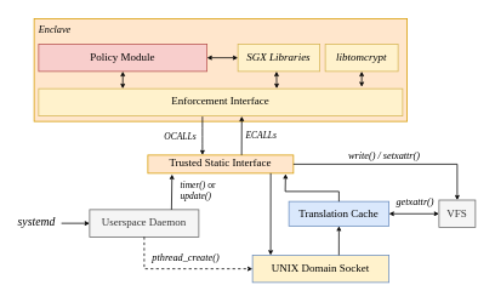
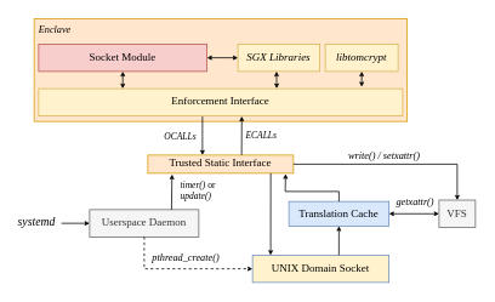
  <mxCell id="0" />
  <mxCell id="1" parent="0" />
  <mxCell id="2" value="" style="rounded=0;whiteSpace=wrap;html=1;fillColor=#ffe6cc;strokeWidth=1;perimeterSpacing=3;strokeColor=#d79b00;" parent="1" vertex="1"><mxGeometry x="37" y="20" width="410" height="113" as="geometry" /></mxCell>
  <mxCell id="3" value="Enforcement Interface" style="rounded=0;whiteSpace=wrap;html=1;fillColor=#fff2cc;fontFamily=Linux Libertine O;spacingBottom=2;strokeColor=#d6b656;" parent="1" vertex="1"><mxGeometry x="42" y="97" width="400" height="30" as="geometry" /></mxCell>
  <mxCell id="4" value="SGX Libraries" style="rounded=0;whiteSpace=wrap;html=1;fillColor=#fff2cc;fontFamily=Linux Libertine O;fontStyle=2;spacingBottom=2;strokeColor=#d6b656;" parent="1" vertex="1"><mxGeometry x="261" y="48" width="90" height="30" as="geometry" /></mxCell>
  <mxCell id="5" value="Trusted Static Interface" style="rounded=0;whiteSpace=wrap;html=1;fillColor=#ffe6cc;fontFamily=Linux Libertine O;spacingTop=0;spacingBottom=2;strokeColor=#d79b00;" parent="1" vertex="1"><mxGeometry x="162" y="170" width="160" height="20" as="geometry" /></mxCell>
  <mxCell id="6" value="libtomcrypt" style="rounded=0;whiteSpace=wrap;html=1;fillColor=#fff2cc;fontFamily=Linux Libertine O;fontStyle=2;spacingBottom=2;strokeColor=#d6b656;" parent="1" vertex="1"><mxGeometry x="357" y="48" width="80" height="30" as="geometry" /></mxCell>
  <mxCell id="7" value="" style="endArrow=classic;html=1;shadow=0;labelBackgroundColor=#000000;fontFamily=Linux Libertine O;endSize=3;entryX=0.375;entryY=0;entryDx=0;entryDy=0;entryPerimeter=0;exitX=0.45;exitY=1.022;exitDx=0;exitDy=0;exitPerimeter=0;" parent="1" edge="1" target="5" source="3"><mxGeometry width="50" height="50" relative="1" as="geometry"><mxPoint x="222" y="130" as="sourcePoint" /><mxPoint x="222" y="156" as="targetPoint" /><Array as="points"><mxPoint x="222" y="150" /></Array></mxGeometry></mxCell>
  <mxCell id="8" value="" style="endArrow=classic;html=1;shadow=0;labelBackgroundColor=#000000;fontFamily=Linux Libertine O;exitX=0.644;exitY=0;exitDx=0;exitDy=0;exitPerimeter=0;endSize=3;entryX=0.558;entryY=1.011;entryDx=0;entryDy=0;entryPerimeter=0;" parent="1" edge="1" target="3" source="5"><mxGeometry width="50" height="50" relative="1" as="geometry"><mxPoint x="265" y="156" as="sourcePoint" /><mxPoint x="265" y="140" as="targetPoint" /></mxGeometry></mxCell>
  <mxCell id="9" value="&lt;i&gt;&lt;font style=&quot;font-size: 10px&quot;&gt;OCALLs&lt;/font&gt;&lt;/i&gt;" style="text;html=1;strokeColor=none;fillColor=none;align=center;verticalAlign=middle;whiteSpace=wrap;rounded=0;fontFamily=Linux Libertine O;" parent="1" vertex="1"><mxGeometry x="178" y="139" width="40" height="20" as="geometry" /></mxCell>
  <mxCell id="10" value="&lt;i&gt;&lt;font style=&quot;font-size: 10px&quot;&gt;ECALLs&lt;/font&gt;&lt;/i&gt;" style="text;html=1;strokeColor=none;fillColor=none;align=center;verticalAlign=middle;whiteSpace=wrap;rounded=0;fontFamily=Linux Libertine O;" parent="1" vertex="1"><mxGeometry x="267" y="138" width="40" height="20" as="geometry" /></mxCell>
  <mxCell id="11" value="" style="endArrow=classic;startArrow=classic;html=1;shadow=0;labelBackgroundColor=#000000;fontFamily=Linux Libertine O;exitX=0.654;exitY=-0.007;exitDx=0;exitDy=0;exitPerimeter=0;entryX=0.471;entryY=1;entryDx=0;entryDy=0;entryPerimeter=0;startSize=3;endSize=3;" parent="1" source="3" target="4" edge="1"><mxGeometry width="50" height="50" relative="1" as="geometry"><mxPoint x="237" y="25" as="sourcePoint" /><mxPoint x="287" y="-25" as="targetPoint" /></mxGeometry></mxCell>
  <mxCell id="12" value="" style="endArrow=classic;startArrow=classic;html=1;shadow=0;labelBackgroundColor=#000000;fontFamily=Linux Libertine O;entryX=0.5;entryY=1;entryDx=0;entryDy=0;startSize=3;endSize=3;" parent="1" target="6" edge="1"><mxGeometry width="50" height="50" relative="1" as="geometry"><mxPoint x="397" y="95" as="sourcePoint" /><mxPoint x="396.9" y="65.21" as="targetPoint" /></mxGeometry></mxCell>
- <mxCell id="13" value="Policy Module" style="rounded=0;whiteSpace=wrap;html=1;fillColor=#f8cecc;fontFamily=Linux Libertine O;spacingBottom=2;strokeColor=#b85450;" parent="1" vertex="1"><mxGeometry x="42" y="48" width="185" height="30" as="geometry" /></mxCell>
+ <mxCell id="13" value="Socket Module" style="rounded=0;whiteSpace=wrap;html=1;fillColor=#f8cecc;fontFamily=Linux Libertine O;spacingBottom=2;strokeColor=#b85450;" parent="1" vertex="1"><mxGeometry x="42" y="48" width="185" height="30" as="geometry" /></mxCell>
  <mxCell id="14" value="" style="endArrow=classic;startArrow=classic;html=1;shadow=0;labelBackgroundColor=#000000;fontFamily=Linux Libertine O;exitX=0.231;exitY=-0.002;exitDx=0;exitDy=0;exitPerimeter=0;entryX=0.5;entryY=1;entryDx=0;entryDy=0;startSize=3;endSize=3;" parent="1" source="3" target="13" edge="1"><mxGeometry width="50" height="50" relative="1" as="geometry"><mxPoint x="144.54" y="109.79" as="sourcePoint" /><mxPoint x="144.33" y="65" as="targetPoint" /></mxGeometry></mxCell>
  <mxCell id="15" value="" style="endArrow=classic;startArrow=classic;html=1;shadow=0;labelBackgroundColor=#000000;fontFamily=Linux Libertine O;exitX=1;exitY=0.5;exitDx=0;exitDy=0;entryX=0;entryY=0.5;entryDx=0;entryDy=0;startSize=3;endSize=3;" parent="1" source="13" target="4" edge="1"><mxGeometry width="50" height="50" relative="1" as="geometry"><mxPoint x="154.54" y="119.79" as="sourcePoint" /><mxPoint x="154.33" y="75" as="targetPoint" /></mxGeometry></mxCell>
  <mxCell id="16" value="Userspace Daemon" style="rounded=0;whiteSpace=wrap;html=1;fillColor=#f5f5f5;fontFamily=Linux Libertine O;spacingBottom=2;strokeColor=#666666;fontColor=#333333;" parent="1" vertex="1"><mxGeometry x="98" y="230" width="120" height="30" as="geometry" /></mxCell>
  <mxCell id="17" value="UNIX Domain Socket" style="rounded=0;whiteSpace=wrap;html=1;fillColor=#fff2cc;fontFamily=Linux Libertine O;spacingBottom=2;strokeColor=#6c8ebf;" parent="1" vertex="1"><mxGeometry x="277" y="280" width="150" height="30" as="geometry" /></mxCell>
  <mxCell id="18" value="" style="endArrow=classic;html=1;shadow=0;labelBackgroundColor=#000000;fontFamily=Linux Libertine O;entryX=0;entryY=0.5;entryDx=0;entryDy=0;endSize=3;" parent="1" target="16" edge="1"><mxGeometry width="50" height="50" relative="1" as="geometry"><mxPoint x="67" y="245" as="sourcePoint" /><mxPoint x="217" y="80" as="targetPoint" /></mxGeometry></mxCell>
  <mxCell id="19" value="systemd" style="text;html=1;strokeColor=none;fillColor=none;align=center;verticalAlign=middle;whiteSpace=wrap;rounded=0;fontFamily=Linux Libertine O;fontStyle=2;fontSize=13;" parent="1" vertex="1"><mxGeometry x="20" y="233" width="40" height="20" as="geometry" /></mxCell>
  <mxCell id="20" value="" style="endArrow=classic;html=1;shadow=0;labelBackgroundColor=#000000;fontFamily=Linux Libertine O;entryX=0;entryY=0.5;entryDx=0;entryDy=0;exitX=0.5;exitY=1;exitDx=0;exitDy=0;jumpSize=3;endSize=3;dashed=1;rounded=0;" parent="1" source="16" target="17" edge="1"><mxGeometry width="50" height="50" relative="1" as="geometry"><mxPoint x="147" y="160" as="sourcePoint" /><mxPoint x="197" y="110" as="targetPoint" /><Array as="points"><mxPoint x="158" y="295" /></Array></mxGeometry></mxCell>
  <mxCell id="21" value="" style="endArrow=classic;html=1;shadow=0;labelBackgroundColor=#000000;fontFamily=Linux Libertine O;entryX=0.166;entryY=1.06;entryDx=0;entryDy=0;entryPerimeter=0;endSize=3;exitX=0.75;exitY=0;exitDx=0;exitDy=0;" parent="1" source="16" target="5" edge="1"><mxGeometry width="50" height="50" relative="1" as="geometry"><mxPoint x="147" y="160" as="sourcePoint" /><mxPoint x="197" y="110" as="targetPoint" /></mxGeometry></mxCell>
  <mxCell id="22" value="Translation Cache" style="rounded=0;whiteSpace=wrap;html=1;fillColor=#dae8fc;fontFamily=Linux Libertine O;spacingBottom=2;strokeColor=#6c8ebf;" parent="1" vertex="1"><mxGeometry x="317" y="221" width="110" height="27" as="geometry" /></mxCell>
  <mxCell id="23" value="" style="endArrow=classic;html=1;shadow=0;labelBackgroundColor=#000000;fontFamily=Linux Libertine O;exitX=0.633;exitY=0;exitDx=0;exitDy=0;endSize=3;exitPerimeter=0;entryX=0.5;entryY=1;entryDx=0;entryDy=0;" parent="1" source="17" target="22" edge="1"><mxGeometry width="50" height="50" relative="1" as="geometry"><mxPoint x="147" y="160" as="sourcePoint" /><mxPoint x="387" y="270" as="targetPoint" /></mxGeometry></mxCell>
  <mxCell id="24" value="" style="endArrow=classic;html=1;shadow=0;labelBackgroundColor=#000000;fontFamily=Linux Libertine O;entryX=0.946;entryY=1.034;entryDx=0;entryDy=0;entryPerimeter=0;exitX=0.5;exitY=0;exitDx=0;exitDy=0;rounded=0;endSize=3;" parent="1" source="22" target="5" edge="1"><mxGeometry width="50" height="50" relative="1" as="geometry"><mxPoint x="147" y="160" as="sourcePoint" /><mxPoint x="197" y="110" as="targetPoint" /><Array as="points"><mxPoint x="372" y="210" /><mxPoint x="313" y="210" /></Array></mxGeometry></mxCell>
  <mxCell id="25" value="" style="endArrow=classic;html=1;shadow=0;labelBackgroundColor=#000000;fontFamily=Linux Libertine O;exitX=0.844;exitY=0.998;exitDx=0;exitDy=0;exitPerimeter=0;entryX=0.133;entryY=0.003;entryDx=0;entryDy=0;entryPerimeter=0;endSize=3;" parent="1" source="5" target="17" edge="1"><mxGeometry width="50" height="50" relative="1" as="geometry"><mxPoint x="147" y="160" as="sourcePoint" /><mxPoint x="197" y="110" as="targetPoint" /></mxGeometry></mxCell>
  <mxCell id="26" value="&lt;i style=&quot;font-size: 10px;&quot;&gt;timer() &lt;/i&gt;or&lt;i style=&quot;font-size: 10px;&quot;&gt; update()&lt;/i&gt;" style="text;html=1;strokeColor=none;fillColor=none;align=left;verticalAlign=middle;whiteSpace=wrap;rounded=0;fontFamily=Linux Libertine O;fontSize=10;" parent="1" vertex="1"><mxGeometry x="196" y="198" width="51" height="20" as="geometry" /></mxCell>
  <mxCell id="27" value="pthread_create()" style="text;html=1;strokeColor=none;fillColor=none;align=center;verticalAlign=middle;whiteSpace=wrap;rounded=0;fontFamily=Linux Libertine O;fontSize=11;fontStyle=2" parent="1" vertex="1"><mxGeometry x="184" y="272" width="40" height="20" as="geometry" /></mxCell>
  <mxCell id="28" value="Enclave" style="text;html=1;strokeColor=none;fillColor=none;align=center;verticalAlign=middle;whiteSpace=wrap;rounded=0;dashed=1;fontFamily=Linux Libertine O;fontSize=11;strokeWidth=4;fontStyle=2" parent="1" vertex="1"><mxGeometry x="40" y="22" width="40" height="20" as="geometry" /></mxCell>
  <mxCell id="29" value="" style="endArrow=classic;startArrow=classic;html=1;shadow=0;labelBackgroundColor=#000000;fontFamily=Linux Libertine O;fontSize=11;entryX=1;entryY=0.5;entryDx=0;entryDy=0;endSize=3;startSize=3;exitX=0;exitY=0.5;exitDx=0;exitDy=0;" parent="1" source="33" target="22" edge="1"><mxGeometry width="50" height="50" relative="1" as="geometry"><mxPoint x="587" y="200" as="sourcePoint" /><mxPoint x="317" y="130" as="targetPoint" /></mxGeometry></mxCell>
  <mxCell id="30" value="&lt;span style=&quot;font-size: 11px;&quot;&gt;&lt;font style=&quot;font-size: 11px;&quot;&gt;getxattr()&lt;/font&gt;&lt;/span&gt;" style="text;html=1;strokeColor=none;fillColor=none;align=center;verticalAlign=middle;whiteSpace=wrap;rounded=0;dashed=1;fontFamily=Linux Libertine O;fontSize=11;fontStyle=2" parent="1" vertex="1"><mxGeometry x="436" y="211" width="40" height="20" as="geometry" /></mxCell>
  <mxCell id="31" value="" style="endArrow=classic;html=1;fontSize=13;exitX=1;exitY=0.5;exitDx=0;exitDy=0;entryX=0.5;entryY=0;entryDx=0;entryDy=0;rounded=0;endSize=3;" edge="1" parent="1" source="5" target="33"><mxGeometry width="50" height="50" relative="1" as="geometry"><mxPoint x="157" y="180" as="sourcePoint" /><mxPoint x="601" y="190" as="targetPoint" /><Array as="points"><mxPoint x="502" y="180" /></Array></mxGeometry></mxCell>
  <mxCell id="32" value="write() / setxattr()" style="text;html=1;strokeColor=none;fillColor=none;align=center;verticalAlign=middle;whiteSpace=wrap;rounded=0;fontSize=11;fontFamily=Linux Libertine O;fontStyle=2" vertex="1" parent="1"><mxGeometry x="367" y="160" width="110" height="20" as="geometry" /></mxCell>
  <mxCell id="33" value="VFS" style="rounded=0;whiteSpace=wrap;html=1;fontFamily=Linux Libertine O;fontSize=12;fillColor=#f5f5f5;strokeColor=#666666;fontColor=#333333;" vertex="1" parent="1"><mxGeometry x="482" y="219.5" width="40" height="30" as="geometry" /></mxCell>
